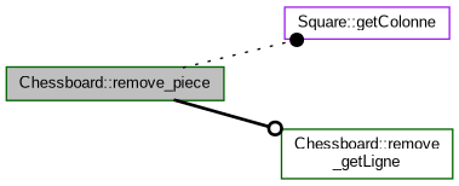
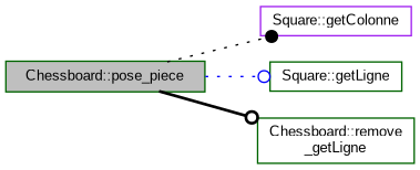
  digraph {
    fontname="Liberation Sans"
    rankdir=LR
    node [color=darkgreen fillcolor=white fontname="Liberation Sans" fontsize=10 shape=record style=filled]
    edge [arrowhead=odot color=black fontname="Liberation Sans" fontsize=10 labelfontname=Helvetica labelfontsize=10 style=dotted]
-   n1 [fillcolor=grey75 fontcolor=black height=0.2 label="Chessboard::remove_piece" width=0.4]
+   n1 [fillcolor=grey75 fontcolor=black height=0.2 label="Chessboard::pose_piece" width=0.4]
    n2 [color=purple height=0.2 label="Square::getColonne" width=0.4]
+   n3 [height=0.2 label="Square::getLigne" width=0.4]
    n4 [height=0.2 label="Chessboard::remove\l_getLigne" width=0.4]
    n1 -> n2 [arrowhead=dot]
+   n1 -> n3 [color=blue]
    n1 -> n4 [style=bold]
  }
